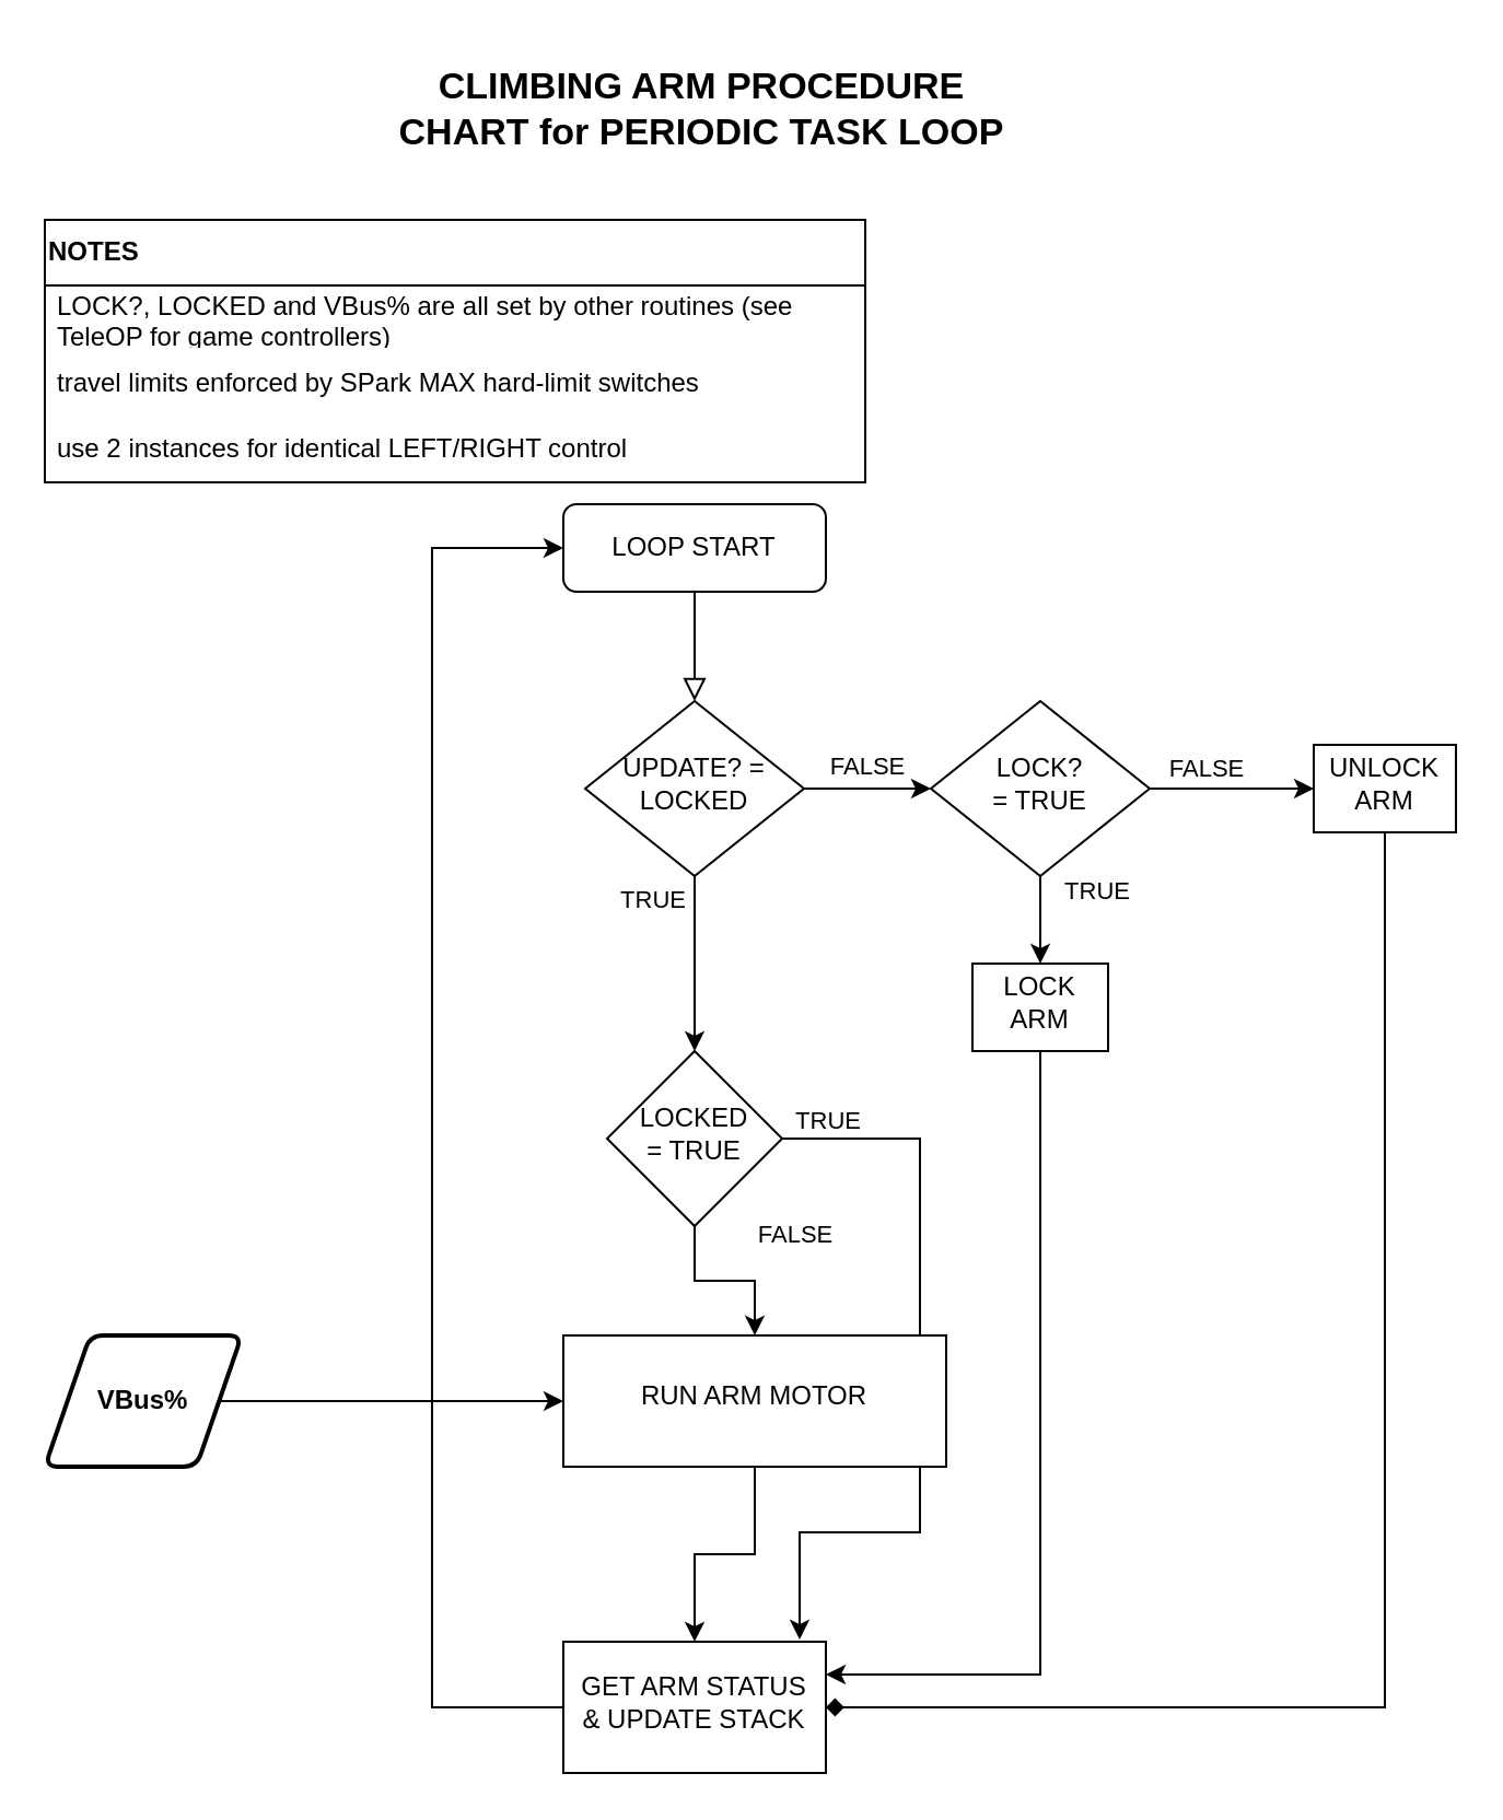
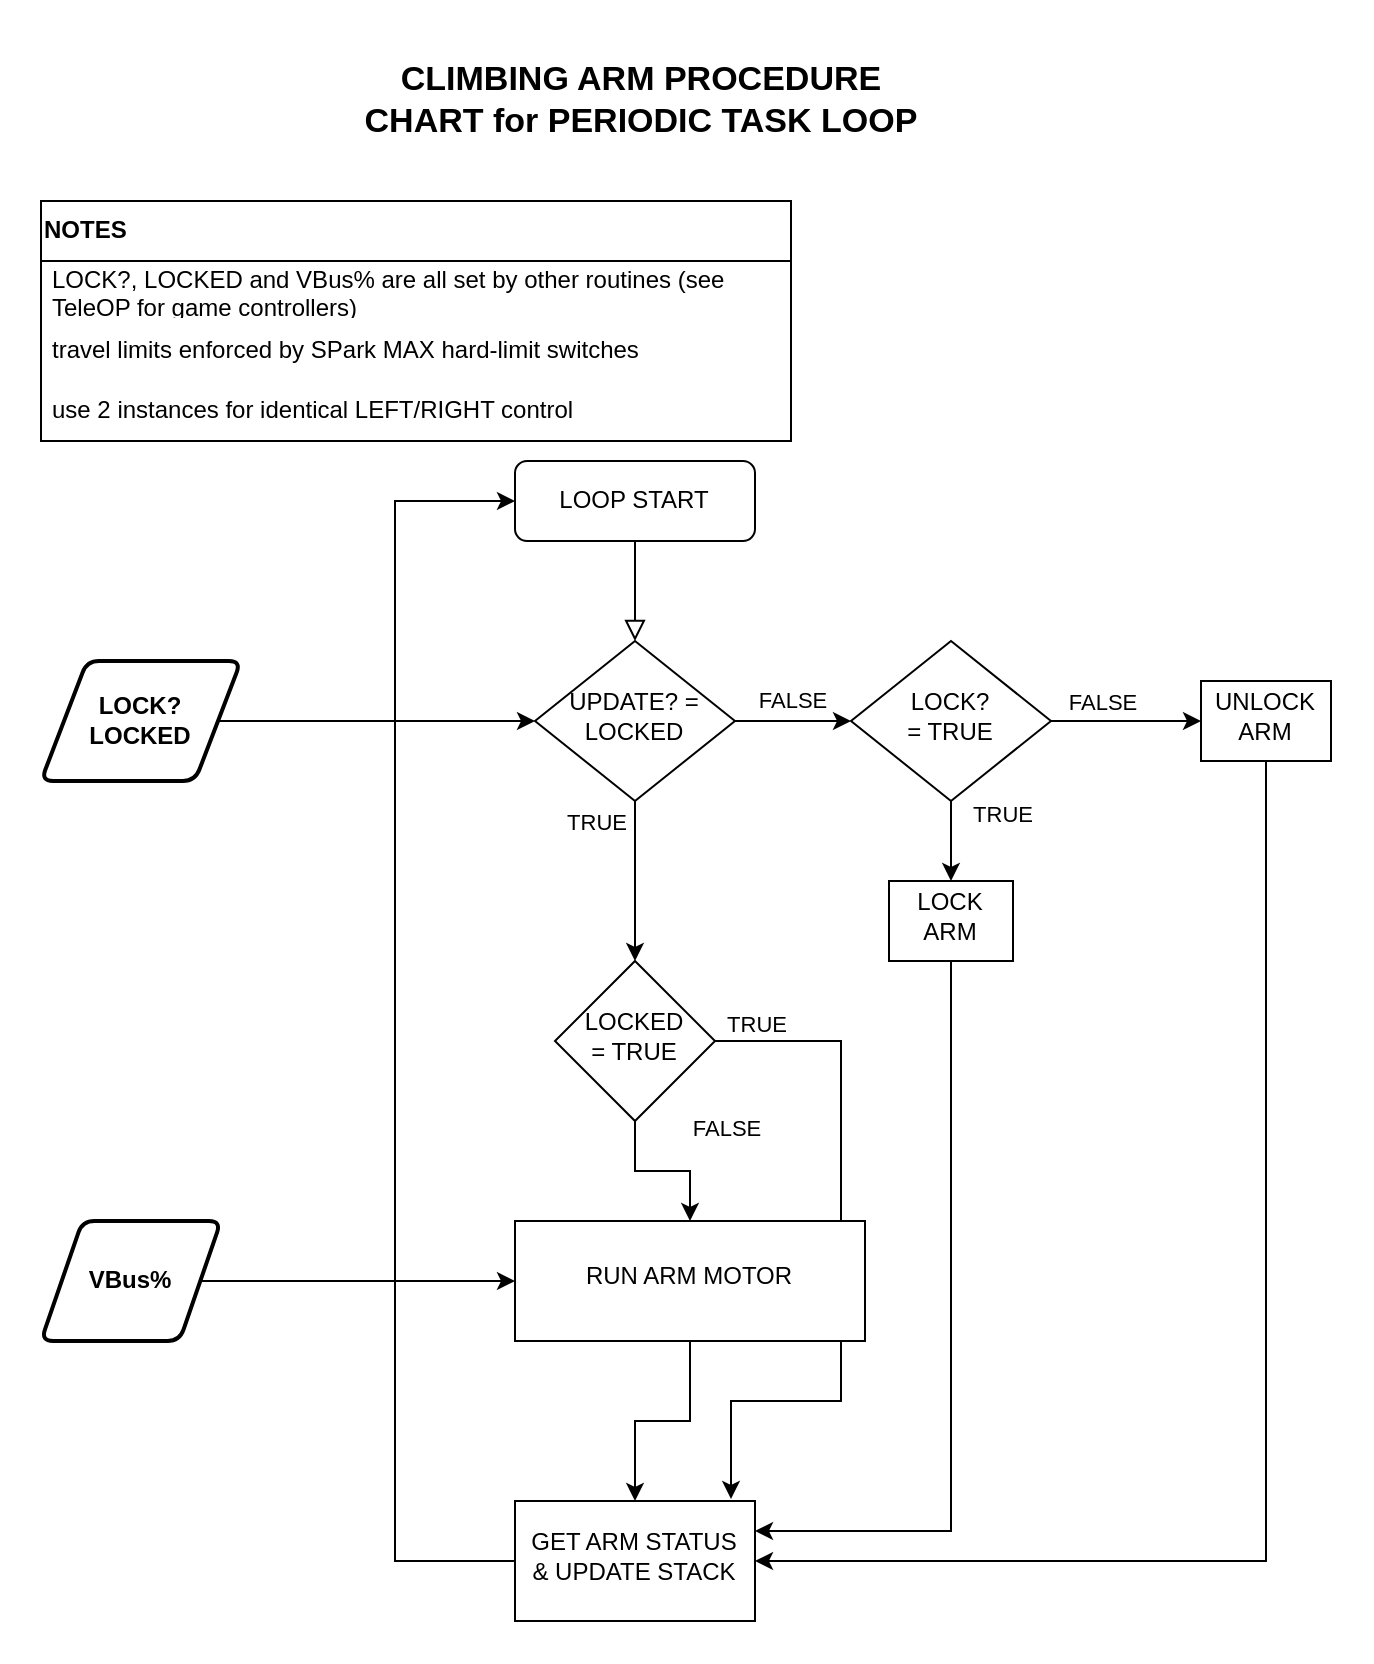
  <mxCell id="0" />
  <mxCell id="1" parent="0" />
  <mxCell id="2" value="" style="rounded=0;html=1;jettySize=auto;orthogonalLoop=1;fontSize=11;endArrow=block;endFill=0;endSize=8;strokeWidth=1;shadow=0;labelBackgroundColor=none;edgeStyle=orthogonalEdgeStyle;" parent="1" source="3" target="7" edge="1"><mxGeometry relative="1" as="geometry" /></mxCell>
  <mxCell id="3" value="LOOP START" style="rounded=1;whiteSpace=wrap;html=1;fontSize=12;glass=0;strokeWidth=1;shadow=0;" parent="1" vertex="1"><mxGeometry x="257" y="230" width="120" height="40" as="geometry" /></mxCell>
  <mxCell id="4" value="FALSE" style="edgeStyle=orthogonalEdgeStyle;rounded=0;html=1;jettySize=auto;orthogonalLoop=1;fontSize=11;endArrow=classic;endFill=1;endSize=6;strokeWidth=1;shadow=0;labelBackgroundColor=none;entryX=0;entryY=0.5;entryDx=0;entryDy=0;" parent="1" source="7" target="12" edge="1"><mxGeometry y="10" relative="1" as="geometry"><mxPoint as="offset" /><mxPoint x="417" y="360" as="targetPoint" /></mxGeometry></mxCell>
  <mxCell id="5" value="" style="edgeStyle=orthogonalEdgeStyle;rounded=0;orthogonalLoop=1;jettySize=auto;html=1;" parent="1" source="7" target="21" edge="1"><mxGeometry relative="1" as="geometry" /></mxCell>
  <mxCell id="6" value="TRUE" style="edgeLabel;html=1;align=center;verticalAlign=middle;resizable=0;points=[];" parent="5" vertex="1" connectable="0"><mxGeometry x="-0.65" relative="1" as="geometry"><mxPoint x="-20" y="-4" as="offset" /></mxGeometry></mxCell>
  <mxCell id="7" value="UPDATE? = LOCKED" style="rhombus;whiteSpace=wrap;html=1;shadow=0;fontFamily=Helvetica;fontSize=12;align=center;strokeWidth=1;spacing=6;spacingTop=-4;" parent="1" vertex="1"><mxGeometry x="267" y="320" width="100" height="80" as="geometry" /></mxCell>
  <mxCell id="8" value="" style="edgeStyle=orthogonalEdgeStyle;rounded=0;orthogonalLoop=1;jettySize=auto;html=1;" parent="1" source="12" target="14" edge="1"><mxGeometry relative="1" as="geometry" /></mxCell>
  <mxCell id="9" value="TRUE" style="edgeLabel;html=1;align=center;verticalAlign=middle;resizable=0;points=[];" parent="8" vertex="1" connectable="0"><mxGeometry x="-0.244" y="2" relative="1" as="geometry"><mxPoint x="23" y="-9" as="offset" /></mxGeometry></mxCell>
  <mxCell id="10" value="" style="edgeStyle=orthogonalEdgeStyle;rounded=0;orthogonalLoop=1;jettySize=auto;html=1;" parent="1" source="12" target="16" edge="1"><mxGeometry relative="1" as="geometry" /></mxCell>
  <mxCell id="11" value="FALSE" style="edgeLabel;html=1;align=center;verticalAlign=middle;resizable=0;points=[];" parent="10" vertex="1" connectable="0"><mxGeometry x="-0.2" y="1" relative="1" as="geometry"><mxPoint x="-5" y="-9" as="offset" /></mxGeometry></mxCell>
  <mxCell id="12" value="LOCK? &lt;br&gt;= TRUE" style="rhombus;whiteSpace=wrap;html=1;shadow=0;fontFamily=Helvetica;fontSize=12;align=center;strokeWidth=1;spacing=6;spacingTop=-4;" parent="1" vertex="1"><mxGeometry x="425" y="320" width="100" height="80" as="geometry" /></mxCell>
  <mxCell id="13" style="edgeStyle=orthogonalEdgeStyle;rounded=0;orthogonalLoop=1;jettySize=auto;html=1;exitX=0.5;exitY=1;exitDx=0;exitDy=0;entryX=1;entryY=0.25;entryDx=0;entryDy=0;" parent="1" source="14" target="25" edge="1"><mxGeometry relative="1" as="geometry" /></mxCell>
  <mxCell id="14" value="LOCK ARM" style="whiteSpace=wrap;html=1;shadow=0;strokeWidth=1;spacing=6;spacingTop=-4;" parent="1" vertex="1"><mxGeometry x="444" y="440" width="62" height="40" as="geometry" /></mxCell>
- <mxCell id="15" style="edgeStyle=orthogonalEdgeStyle;rounded=0;orthogonalLoop=1;jettySize=auto;html=1;exitX=0.5;exitY=1;exitDx=0;exitDy=0;entryX=1;entryY=0.5;entryDx=0;entryDy=0;endArrow=diamond;" parent="1" source="16" target="25" edge="1"><mxGeometry relative="1" as="geometry"><mxPoint x="607" y="780" as="targetPoint" /><mxPoint x="909.5" y="380" as="sourcePoint" /><Array as="points"><mxPoint x="633" y="780" /></Array></mxGeometry></mxCell>
+ <mxCell id="15" style="edgeStyle=orthogonalEdgeStyle;rounded=0;orthogonalLoop=1;jettySize=auto;html=1;exitX=0.5;exitY=1;exitDx=0;exitDy=0;entryX=1;entryY=0.5;entryDx=0;entryDy=0;" parent="1" source="16" target="25" edge="1"><mxGeometry relative="1" as="geometry"><mxPoint x="607" y="780" as="targetPoint" /><mxPoint x="909.5" y="380" as="sourcePoint" /><Array as="points"><mxPoint x="633" y="780" /></Array></mxGeometry></mxCell>
  <mxCell id="16" value="UNLOCK ARM" style="whiteSpace=wrap;html=1;shadow=0;strokeWidth=1;spacing=6;spacingTop=-4;" parent="1" vertex="1"><mxGeometry x="600" y="340" width="65" height="40" as="geometry" /></mxCell>
  <mxCell id="17" style="edgeStyle=orthogonalEdgeStyle;rounded=0;orthogonalLoop=1;jettySize=auto;html=1;exitX=1;exitY=0.5;exitDx=0;exitDy=0;entryX=0.9;entryY=-0.017;entryDx=0;entryDy=0;entryPerimeter=0;" parent="1" source="21" target="25" edge="1"><mxGeometry relative="1" as="geometry"><Array as="points"><mxPoint x="420" y="520" /><mxPoint x="420" y="700" /><mxPoint x="365" y="700" /></Array></mxGeometry></mxCell>
  <mxCell id="18" value="TRUE" style="edgeLabel;html=1;align=center;verticalAlign=middle;resizable=0;points=[];" parent="17" vertex="1" connectable="0"><mxGeometry x="-0.491" y="2" relative="1" as="geometry"><mxPoint x="-45" y="-34" as="offset" /></mxGeometry></mxCell>
  <mxCell id="19" value="" style="edgeStyle=orthogonalEdgeStyle;rounded=0;orthogonalLoop=1;jettySize=auto;html=1;" parent="1" source="21" target="23" edge="1"><mxGeometry relative="1" as="geometry" /></mxCell>
  <mxCell id="20" value="FALSE" style="edgeLabel;html=1;align=center;verticalAlign=middle;resizable=0;points=[];" parent="19" vertex="1" connectable="0"><mxGeometry x="0.28" relative="1" as="geometry"><mxPoint x="20" y="-22" as="offset" /></mxGeometry></mxCell>
  <mxCell id="21" value="LOCKED&lt;br&gt;= TRUE" style="rhombus;whiteSpace=wrap;html=1;shadow=0;strokeWidth=1;spacing=6;spacingTop=-4;" parent="1" vertex="1"><mxGeometry x="277" y="480" width="80" height="80" as="geometry" /></mxCell>
  <mxCell id="22" value="" style="edgeStyle=orthogonalEdgeStyle;rounded=0;orthogonalLoop=1;jettySize=auto;html=1;" parent="1" source="23" target="25" edge="1"><mxGeometry relative="1" as="geometry" /></mxCell>
  <mxCell id="23" value="RUN ARM MOTOR" style="whiteSpace=wrap;html=1;shadow=0;strokeWidth=1;spacing=6;spacingTop=-4;" parent="1" vertex="1"><mxGeometry x="257" y="610" width="175" height="60" as="geometry" /></mxCell>
  <mxCell id="24" style="edgeStyle=orthogonalEdgeStyle;rounded=0;orthogonalLoop=1;jettySize=auto;html=1;exitX=0;exitY=0.5;exitDx=0;exitDy=0;entryX=0;entryY=0.5;entryDx=0;entryDy=0;" parent="1" source="25" target="3" edge="1"><mxGeometry relative="1" as="geometry"><Array as="points"><mxPoint x="197" y="780" /><mxPoint x="197" y="250" /></Array></mxGeometry></mxCell>
  <mxCell id="25" value="GET ARM STATUS&lt;br&gt;&amp;amp; UPDATE STACK" style="whiteSpace=wrap;html=1;shadow=0;strokeWidth=1;spacing=6;spacingTop=-4;" parent="1" vertex="1"><mxGeometry x="257" y="750" width="120" height="60" as="geometry" /></mxCell>
  <mxCell id="26" value="&lt;b&gt;&lt;font style=&quot;font-size: 17px;&quot;&gt;CLIMBING ARM PROCEDURE CHART for PERIODIC TASK LOOP&lt;/font&gt;&lt;/b&gt;" style="text;html=1;strokeColor=none;fillColor=none;align=center;verticalAlign=middle;whiteSpace=wrap;rounded=0;" vertex="1" parent="1"><mxGeometry x="178" y="20" width="285" height="60" as="geometry" /></mxCell>
  <mxCell id="27" style="edgeStyle=orthogonalEdgeStyle;rounded=0;orthogonalLoop=1;jettySize=auto;html=1;exitX=1;exitY=0.5;exitDx=0;exitDy=0;" edge="1" parent="1" source="28" target="23"><mxGeometry relative="1" as="geometry" /></mxCell>
  <mxCell id="28" value="&lt;b&gt;VBus%&lt;/b&gt;" style="shape=parallelogram;html=1;strokeWidth=2;perimeter=parallelogramPerimeter;whiteSpace=wrap;rounded=1;arcSize=12;size=0.23;" vertex="1" parent="1"><mxGeometry x="20" y="610" width="90" height="60" as="geometry" /></mxCell>
+ <mxCell id="29" style="edgeStyle=orthogonalEdgeStyle;rounded=0;orthogonalLoop=1;jettySize=auto;html=1;exitX=1;exitY=0.5;exitDx=0;exitDy=0;entryX=0;entryY=0.5;entryDx=0;entryDy=0;" edge="1" parent="1" source="30" target="7"><mxGeometry relative="1" as="geometry" /></mxCell>
+ <mxCell id="30" value="&lt;b&gt;LOCK?&lt;br&gt;LOCKED&lt;/b&gt;" style="shape=parallelogram;html=1;strokeWidth=2;perimeter=parallelogramPerimeter;whiteSpace=wrap;rounded=1;arcSize=12;size=0.23;" vertex="1" parent="1"><mxGeometry x="20" y="330" width="100" height="60" as="geometry" /></mxCell>
  <mxCell id="31" value="&lt;b&gt;NOTES&lt;/b&gt;" style="swimlane;fontStyle=0;childLayout=stackLayout;horizontal=1;startSize=30;horizontalStack=0;resizeParent=1;resizeParentMax=0;resizeLast=0;collapsible=1;marginBottom=0;whiteSpace=wrap;html=1;align=left;" vertex="1" parent="1"><mxGeometry x="20" y="100" width="375" height="120" as="geometry" /></mxCell>
  <mxCell id="32" value="LOCK?, LOCKED and VBus% are all set by other routines (see TeleOP for game controllers)" style="text;strokeColor=none;fillColor=none;align=left;verticalAlign=middle;spacingLeft=4;spacingRight=4;overflow=hidden;points=[[0,0.5],[1,0.5]];portConstraint=eastwest;rotatable=0;whiteSpace=wrap;html=1;" vertex="1" parent="31"><mxGeometry y="30" width="375" height="30" as="geometry" /></mxCell>
  <mxCell id="33" value="travel limits enforced by SPark MAX hard-limit switches" style="text;strokeColor=none;fillColor=none;align=left;verticalAlign=middle;spacingLeft=4;spacingRight=4;overflow=hidden;points=[[0,0.5],[1,0.5]];portConstraint=eastwest;rotatable=0;whiteSpace=wrap;html=1;" vertex="1" parent="31"><mxGeometry y="60" width="375" height="30" as="geometry" /></mxCell>
  <mxCell id="34" value="use 2 instances for identical LEFT/RIGHT control" style="text;strokeColor=none;fillColor=none;align=left;verticalAlign=middle;spacingLeft=4;spacingRight=4;overflow=hidden;points=[[0,0.5],[1,0.5]];portConstraint=eastwest;rotatable=0;whiteSpace=wrap;html=1;" vertex="1" parent="31"><mxGeometry y="90" width="375" height="30" as="geometry" /></mxCell>
